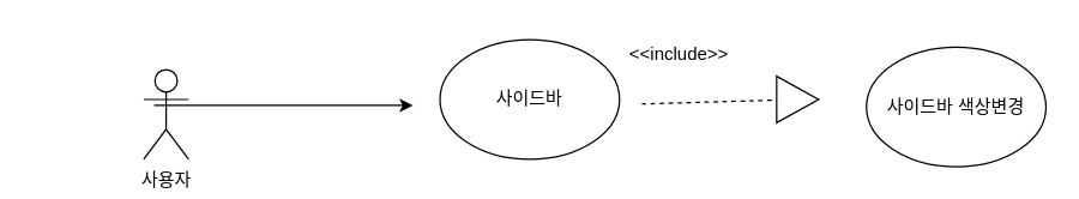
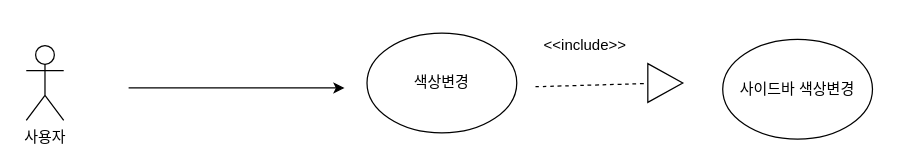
  <mxCell id="0" />
  <mxCell id="1" parent="0" />
- <mxCell id="2" value="사용자" style="shape=umlActor;verticalLabelPosition=bottom;verticalAlign=top;html=1;" vertex="1" parent="1"><mxGeometry x="95" y="46" width="30" height="60" as="geometry" /></mxCell>
- <mxCell id="3" value="사이드바" style="ellipse;whiteSpace=wrap;html=1;" vertex="1" parent="1"><mxGeometry x="293" y="26" width="120" height="80" as="geometry" /></mxCell>
+ <mxCell id="2" value="사용자" style="shape=umlActor;verticalLabelPosition=bottom;verticalAlign=top;html=1;" vertex="1" parent="1"><mxGeometry x="20" y="36" width="30" height="60" as="geometry" /></mxCell>
+ <mxCell id="3" value="색상변경" style="ellipse;whiteSpace=wrap;html=1;" vertex="1" parent="1"><mxGeometry x="293" y="26" width="120" height="80" as="geometry" /></mxCell>
  <mxCell id="4" value="사이드바 색상변경" style="ellipse;whiteSpace=wrap;html=1;" vertex="1" parent="1"><mxGeometry x="578" y="31" width="120" height="80" as="geometry" /></mxCell>
  <mxCell id="5" value="" style="endArrow=classic;html=1;rounded=0;" edge="1" parent="1"><mxGeometry width="50" height="50" relative="1" as="geometry"><mxPoint x="102" y="70" as="sourcePoint" /><mxPoint x="275" y="70" as="targetPoint" /></mxGeometry></mxCell>
  <mxCell id="6" value="" style="endArrow=none;dashed=1;html=1;rounded=0;fontSize=12;startSize=8;endSize=8;curved=1;" edge="1" parent="1" target="7"><mxGeometry width="50" height="50" relative="1" as="geometry"><mxPoint x="428" y="69" as="sourcePoint" /><mxPoint x="552" y="69" as="targetPoint" /></mxGeometry></mxCell>
  <mxCell id="7" value="" style="triangle;whiteSpace=wrap;html=1;" vertex="1" parent="1"><mxGeometry x="518" y="50.5" width="28" height="31" as="geometry" /></mxCell>
- <mxCell id="8" value="&amp;lt;&amp;lt;include&amp;gt;&amp;gt;" style="text;html=1;align=center;verticalAlign=middle;whiteSpace=wrap;rounded=0;" vertex="1" parent="1"><mxGeometry x="423" y="20.5" width="60" height="30" as="geometry" /></mxCell>
+ <mxCell id="8" value="&amp;lt;&amp;lt;include&amp;gt;&amp;gt;" style="text;html=1;align=center;verticalAlign=middle;whiteSpace=wrap;rounded=0;" vertex="1" parent="1"><mxGeometry x="438" y="20.5" width="60" height="30" as="geometry" /></mxCell>
